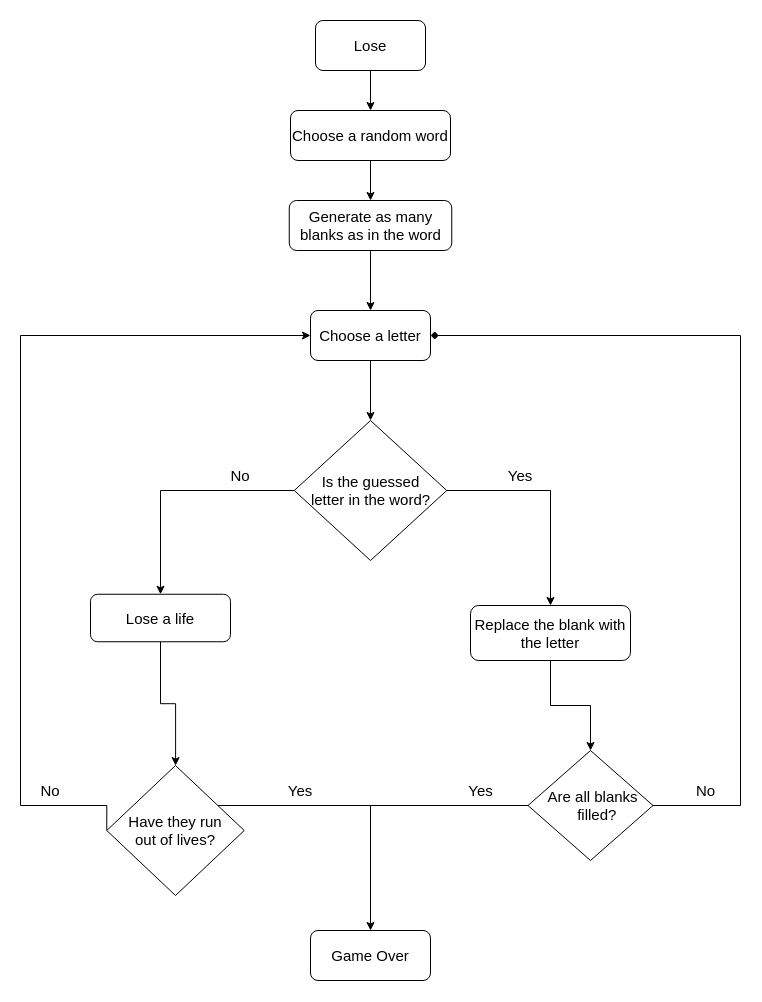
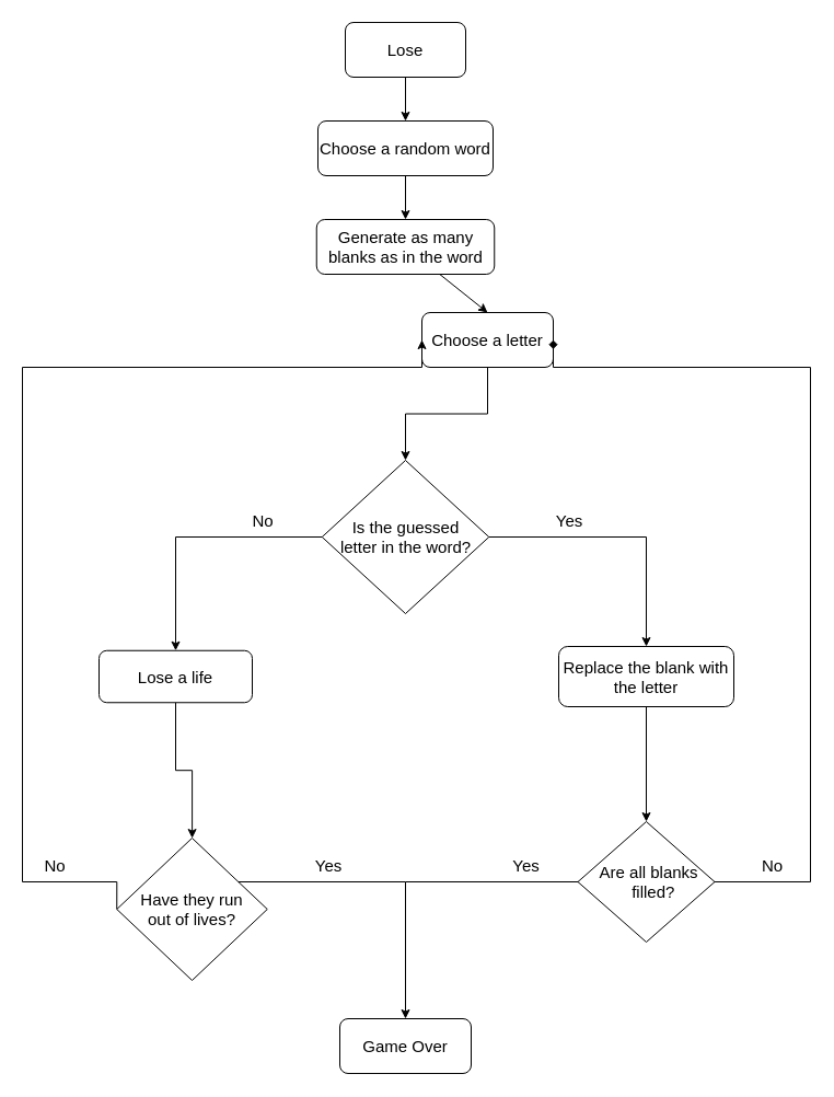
  <mxCell id="0" />
  <mxCell id="1" parent="0" />
  <mxCell id="2" style="edgeStyle=orthogonalEdgeStyle;rounded=0;orthogonalLoop=1;jettySize=auto;html=1;exitX=0.5;exitY=1;exitDx=0;exitDy=0;fontSize=15;" edge="1" parent="1" source="3" target="19"><mxGeometry relative="1" as="geometry"><mxPoint x="370" y="140" as="targetPoint" /></mxGeometry></mxCell>
  <mxCell id="3" value="&lt;font style=&quot;font-size: 15px&quot;&gt;Lose&lt;/font&gt;" style="rounded=1;whiteSpace=wrap;html=1;" vertex="1" parent="1"><mxGeometry x="315" y="20" width="110" height="50" as="geometry" /></mxCell>
  <mxCell id="4" value="" style="edgeStyle=orthogonalEdgeStyle;rounded=0;orthogonalLoop=1;jettySize=auto;html=1;fontSize=15;exitX=0.5;exitY=1;exitDx=0;exitDy=0;entryX=0.5;entryY=0;entryDx=0;entryDy=0;" edge="1" parent="1" source="5" target="12"><mxGeometry relative="1" as="geometry"><mxPoint x="510" y="335" as="targetPoint" /></mxGeometry></mxCell>
- <mxCell id="5" value="Choose a letter" style="rounded=1;whiteSpace=wrap;html=1;fontSize=15;" vertex="1" parent="1"><mxGeometry x="310" y="310" width="120" height="50" as="geometry" /></mxCell>
+ <mxCell id="5" value="Choose a letter" style="rounded=1;whiteSpace=wrap;html=1;fontSize=15;" vertex="1" parent="1"><mxGeometry x="385" y="285" width="120" height="50" as="geometry" /></mxCell>
  <mxCell id="6" style="edgeStyle=orthogonalEdgeStyle;rounded=0;orthogonalLoop=1;jettySize=auto;html=1;entryX=0;entryY=0.5;entryDx=0;entryDy=0;fontSize=15;exitX=0;exitY=0.5;exitDx=0;exitDy=0;" edge="1" parent="1" source="22" target="5"><mxGeometry relative="1" as="geometry"><mxPoint x="90" y="700" as="sourcePoint" /><Array as="points"><mxPoint x="20" y="805" /><mxPoint x="20" y="335" /></Array></mxGeometry></mxCell>
  <mxCell id="7" value="" style="edgeStyle=orthogonalEdgeStyle;rounded=0;orthogonalLoop=1;jettySize=auto;html=1;fontSize=15;" edge="1" parent="1" source="8" target="22"><mxGeometry relative="1" as="geometry" /></mxCell>
  <mxCell id="8" value="Lose a life" style="rounded=1;whiteSpace=wrap;html=1;fontSize=15;" vertex="1" parent="1"><mxGeometry x="90" y="593.75" width="140" height="47.5" as="geometry" /></mxCell>
  <mxCell id="9" value="" style="endArrow=classic;html=1;rounded=0;fontSize=15;entryX=0.5;entryY=0;entryDx=0;entryDy=0;startArrow=none;" edge="1" parent="1" source="20" target="5"><mxGeometry width="50" height="50" relative="1" as="geometry"><mxPoint x="370" y="230" as="sourcePoint" /><mxPoint x="390" y="240" as="targetPoint" /></mxGeometry></mxCell>
  <mxCell id="10" value="" style="edgeStyle=orthogonalEdgeStyle;rounded=0;orthogonalLoop=1;jettySize=auto;html=1;fontSize=15;" edge="1" parent="1" source="12" target="15"><mxGeometry relative="1" as="geometry" /></mxCell>
  <mxCell id="11" style="edgeStyle=orthogonalEdgeStyle;rounded=0;orthogonalLoop=1;jettySize=auto;html=1;entryX=0.5;entryY=0;entryDx=0;entryDy=0;fontSize=15;" edge="1" parent="1" source="12" target="8"><mxGeometry relative="1" as="geometry"><Array as="points"><mxPoint x="160" y="490" /></Array></mxGeometry></mxCell>
  <mxCell id="12" value="Is the guessed &lt;br&gt;letter in the word?" style="rhombus;whiteSpace=wrap;html=1;fontSize=15;" vertex="1" parent="1"><mxGeometry x="293.75" y="420" width="152.5" height="140" as="geometry" /></mxCell>
  <mxCell id="13" style="edgeStyle=orthogonalEdgeStyle;rounded=0;orthogonalLoop=1;jettySize=auto;html=1;entryX=1;entryY=0.5;entryDx=0;entryDy=0;fontSize=15;exitX=1;exitY=0.5;exitDx=0;exitDy=0;endArrow=diamond;" edge="1" parent="1" source="26" target="5"><mxGeometry relative="1" as="geometry"><Array as="points"><mxPoint x="740" y="805" /><mxPoint x="740" y="335" /></Array></mxGeometry></mxCell>
  <mxCell id="14" value="" style="edgeStyle=orthogonalEdgeStyle;rounded=0;orthogonalLoop=1;jettySize=auto;html=1;fontSize=15;" edge="1" parent="1" source="15" target="26"><mxGeometry relative="1" as="geometry" /></mxCell>
- <mxCell id="15" value="Replace the blank with the letter" style="rounded=1;whiteSpace=wrap;html=1;fontSize=15;" vertex="1" parent="1"><mxGeometry x="470" y="605" width="160" height="55" as="geometry" /></mxCell>
+ <mxCell id="15" value="Replace the blank with the letter" style="rounded=1;whiteSpace=wrap;html=1;fontSize=15;" vertex="1" parent="1"><mxGeometry x="510" y="590" width="160" height="55" as="geometry" /></mxCell>
  <mxCell id="16" value="Yes" style="text;html=1;strokeColor=none;fillColor=none;align=center;verticalAlign=middle;whiteSpace=wrap;rounded=0;fontSize=15;" vertex="1" parent="1"><mxGeometry x="490" y="460" width="60" height="30" as="geometry" /></mxCell>
  <mxCell id="17" value="No" style="text;html=1;strokeColor=none;fillColor=none;align=center;verticalAlign=middle;whiteSpace=wrap;rounded=0;fontSize=15;" vertex="1" parent="1"><mxGeometry x="210" y="460" width="60" height="30" as="geometry" /></mxCell>
  <mxCell id="18" style="edgeStyle=orthogonalEdgeStyle;rounded=0;orthogonalLoop=1;jettySize=auto;html=1;exitX=0.5;exitY=1;exitDx=0;exitDy=0;entryX=0.5;entryY=0;entryDx=0;entryDy=0;fontSize=15;" edge="1" parent="1" source="19" target="20"><mxGeometry relative="1" as="geometry" /></mxCell>
  <mxCell id="19" value="Choose a random word" style="rounded=1;whiteSpace=wrap;html=1;fontSize=15;" vertex="1" parent="1"><mxGeometry x="290" y="110" width="160" height="50" as="geometry" /></mxCell>
  <mxCell id="20" value="Generate as many blanks as in the word" style="rounded=1;whiteSpace=wrap;html=1;fontSize=15;" vertex="1" parent="1"><mxGeometry x="288.75" y="200" width="162.5" height="50" as="geometry" /></mxCell>
  <mxCell id="21" value="" style="edgeStyle=orthogonalEdgeStyle;rounded=0;orthogonalLoop=1;jettySize=auto;html=1;fontSize=15;" edge="1" parent="1" source="22" target="23"><mxGeometry relative="1" as="geometry"><Array as="points"><mxPoint x="370" y="805" /></Array></mxGeometry></mxCell>
  <mxCell id="22" value="Have they run &lt;br&gt;out of lives?" style="rhombus;whiteSpace=wrap;html=1;fontSize=15;rounded=0;" vertex="1" parent="1"><mxGeometry x="106.25" y="765" width="137.5" height="130" as="geometry" /></mxCell>
  <mxCell id="23" value="Game Over" style="whiteSpace=wrap;html=1;fontSize=15;rounded=1;" vertex="1" parent="1"><mxGeometry x="310" y="930" width="120" height="50" as="geometry" /></mxCell>
  <mxCell id="24" value="No" style="text;html=1;strokeColor=none;fillColor=none;align=center;verticalAlign=middle;whiteSpace=wrap;rounded=0;fontSize=15;" vertex="1" parent="1"><mxGeometry x="20" y="775" width="60" height="30" as="geometry" /></mxCell>
  <mxCell id="25" value="Yes" style="text;html=1;strokeColor=none;fillColor=none;align=center;verticalAlign=middle;whiteSpace=wrap;rounded=0;fontSize=15;" vertex="1" parent="1"><mxGeometry x="270" y="775" width="60" height="30" as="geometry" /></mxCell>
  <mxCell id="26" value="&amp;nbsp;Are all blanks&lt;br&gt;&amp;nbsp; &amp;nbsp;filled?" style="rhombus;whiteSpace=wrap;html=1;fontSize=15;rounded=0;" vertex="1" parent="1"><mxGeometry x="527.5" y="750" width="125" height="110" as="geometry" /></mxCell>
  <mxCell id="27" value="" style="endArrow=none;html=1;rounded=0;fontSize=15;endSize=0;strokeWidth=1;entryX=0;entryY=0.5;entryDx=0;entryDy=0;" edge="1" parent="1" target="26"><mxGeometry width="50" height="50" relative="1" as="geometry"><mxPoint x="370" y="805" as="sourcePoint" /><mxPoint x="420" y="760" as="targetPoint" /></mxGeometry></mxCell>
  <mxCell id="28" value="Yes" style="text;html=1;align=center;verticalAlign=middle;resizable=0;points=[];autosize=1;strokeColor=none;fillColor=none;fontSize=15;" vertex="1" parent="1"><mxGeometry x="460" y="780" width="40" height="20" as="geometry" /></mxCell>
  <mxCell id="29" value="No" style="text;html=1;align=center;verticalAlign=middle;resizable=0;points=[];autosize=1;strokeColor=none;fillColor=none;fontSize=15;" vertex="1" parent="1"><mxGeometry x="690" y="780" width="30" height="20" as="geometry" /></mxCell>
